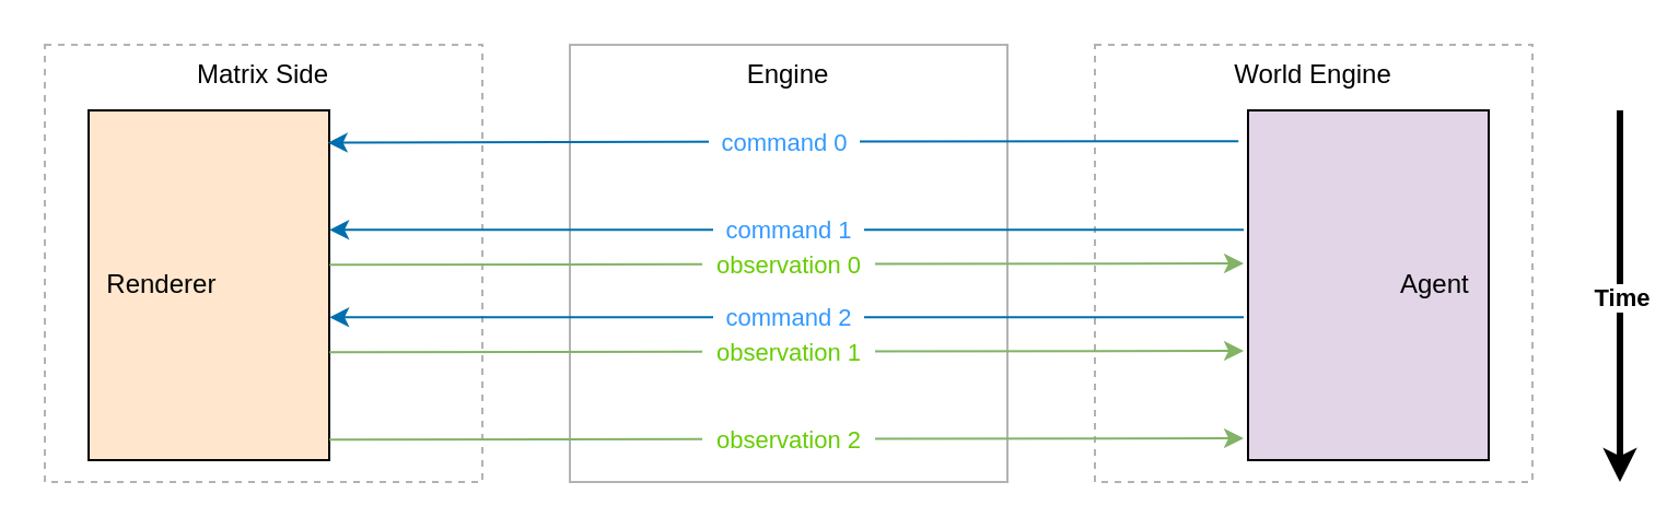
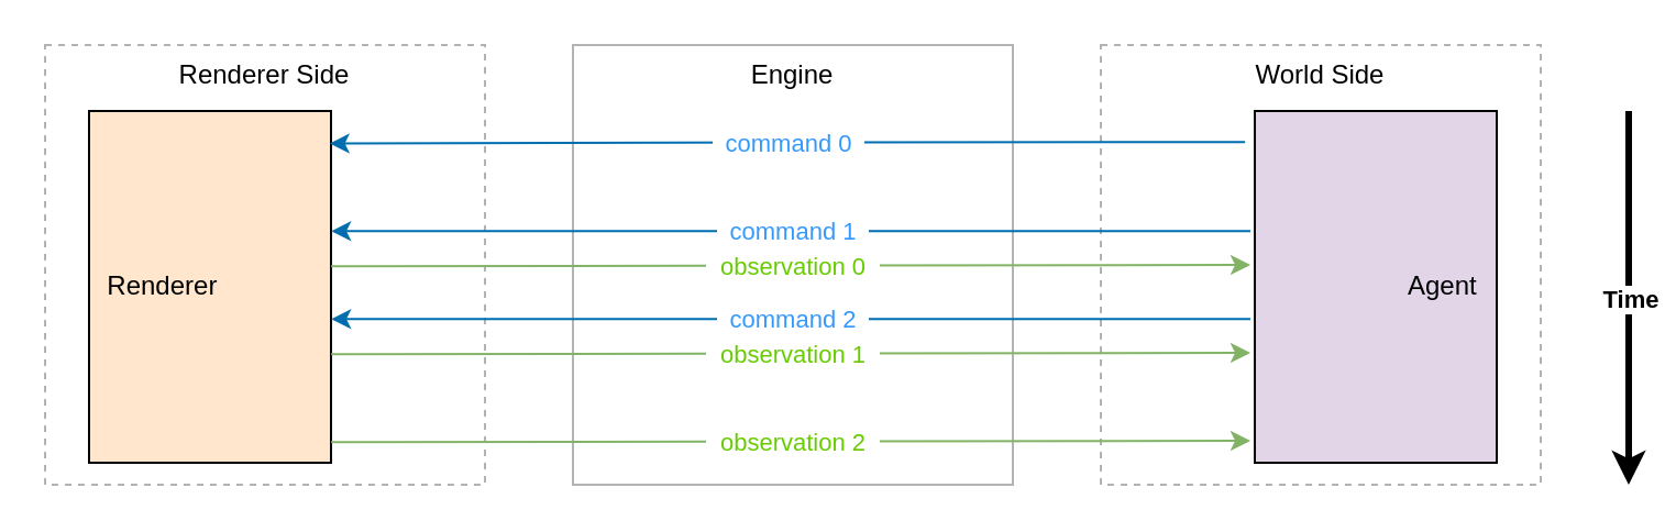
  <mxCell id="0" />
  <mxCell id="1" parent="0" />
- <mxCell id="2" value="Matrix Side" style="rounded=0;whiteSpace=wrap;html=1;fillColor=none;verticalAlign=top;fontColor=#000000;strokeColor=#B3B3B3;dashed=1;" vertex="1" parent="1"><mxGeometry x="20" y="20" width="200" height="200" as="geometry" /></mxCell>
+ <mxCell id="2" value="Renderer Side" style="rounded=0;whiteSpace=wrap;html=1;fillColor=none;verticalAlign=top;fontColor=#000000;strokeColor=#B3B3B3;dashed=1;" vertex="1" parent="1"><mxGeometry x="20" y="20" width="200" height="200" as="geometry" /></mxCell>
  <mxCell id="3" value="&amp;nbsp; Renderer" style="rounded=0;whiteSpace=wrap;html=1;verticalAlign=middle;align=left;fillColor=#ffe6cc;" vertex="1" parent="1"><mxGeometry x="40" y="50" width="110" height="160" as="geometry" /></mxCell>
- <mxCell id="4" value="World Engine" style="rounded=0;whiteSpace=wrap;html=1;fillColor=none;verticalAlign=top;fontColor=#000000;strokeColor=#B3B3B3;dashed=1;" vertex="1" parent="1"><mxGeometry x="500" y="20" width="200" height="200" as="geometry" /></mxCell>
+ <mxCell id="4" value="World Side" style="rounded=0;whiteSpace=wrap;html=1;fillColor=none;verticalAlign=top;fontColor=#000000;strokeColor=#B3B3B3;dashed=1;" vertex="1" parent="1"><mxGeometry x="500" y="20" width="200" height="200" as="geometry" /></mxCell>
  <mxCell id="5" value="Agent&amp;nbsp;&amp;nbsp;" style="rounded=0;whiteSpace=wrap;html=1;fontColor=#000000;strokeColor=#000000;align=right;verticalAlign=middle;fillColor=#e1d5e7;" vertex="1" parent="1"><mxGeometry x="570" y="50" width="110" height="160" as="geometry" /></mxCell>
  <mxCell id="6" value="Engine" style="rounded=0;whiteSpace=wrap;html=1;fillColor=none;verticalAlign=top;fontColor=#000000;strokeColor=#B3B3B3;dashed=0;" vertex="1" parent="1"><mxGeometry x="260" y="20" width="200" height="200" as="geometry" /></mxCell>
  <mxCell id="7" value="" style="endArrow=classic;html=1;rounded=0;edgeStyle=orthogonalEdgeStyle;exitX=-0.04;exitY=0.151;exitDx=0;exitDy=0;exitPerimeter=0;entryX=0.994;entryY=0.155;entryDx=0;entryDy=0;entryPerimeter=0;fillColor=#1ba1e2;strokeColor=#006EAF;fontColor=#3399FF;" edge="1" parent="1"><mxGeometry relative="1" as="geometry"><mxPoint x="565.6" y="64.16" as="sourcePoint" /><mxPoint x="149.34" y="64.8" as="targetPoint" /><Array as="points"><mxPoint x="357" y="64" /><mxPoint x="149" y="65" /></Array></mxGeometry></mxCell>
  <mxCell id="8" value="&amp;nbsp; command 0&amp;nbsp;&amp;nbsp;" style="edgeLabel;resizable=0;html=1;align=center;verticalAlign=middle;spacingLeft=0;spacing=2;fontColor=#3399FF;" connectable="0" vertex="1" parent="7"><mxGeometry relative="1" as="geometry" /></mxCell>
  <mxCell id="9" value="" style="endArrow=classic;html=1;rounded=0;edgeStyle=orthogonalEdgeStyle;exitX=-0.04;exitY=0.151;exitDx=0;exitDy=0;exitPerimeter=0;entryX=0.994;entryY=0.155;entryDx=0;entryDy=0;entryPerimeter=0;fillColor=#1ba1e2;strokeColor=#006EAF;fontColor=#3399FF;" edge="1" parent="1"><mxGeometry relative="1" as="geometry"><mxPoint x="568.01" y="104" as="sourcePoint" /><mxPoint x="150.05" y="104.64" as="targetPoint" /><Array as="points"><mxPoint x="150.41" y="103.67" /></Array></mxGeometry></mxCell>
  <mxCell id="10" value="&amp;nbsp; command 1&amp;nbsp;&amp;nbsp;" style="edgeLabel;resizable=0;html=1;align=center;verticalAlign=middle;spacingLeft=0;spacing=2;fontColor=#3399FF;" connectable="0" vertex="1" parent="9"><mxGeometry relative="1" as="geometry" /></mxCell>
  <mxCell id="11" value="" style="endArrow=classic;html=1;rounded=0;edgeStyle=orthogonalEdgeStyle;exitX=-0.04;exitY=0.151;exitDx=0;exitDy=0;exitPerimeter=0;entryX=0.994;entryY=0.155;entryDx=0;entryDy=0;entryPerimeter=0;fillColor=#1ba1e2;strokeColor=#006EAF;fontColor=#3399FF;" edge="1" parent="1"><mxGeometry relative="1" as="geometry"><mxPoint x="568.01" y="144" as="sourcePoint" /><mxPoint x="150.05" y="144.64" as="targetPoint" /><Array as="points"><mxPoint x="150.41" y="143.67" /></Array></mxGeometry></mxCell>
  <mxCell id="12" value="&amp;nbsp; command 2&amp;nbsp;&amp;nbsp;" style="edgeLabel;resizable=0;html=1;align=center;verticalAlign=middle;spacingLeft=0;spacing=2;fontColor=#3399FF;" connectable="0" vertex="1" parent="11"><mxGeometry relative="1" as="geometry" /></mxCell>
  <mxCell id="13" value="" style="endArrow=classic;html=1;rounded=0;edgeStyle=orthogonalEdgeStyle;exitX=-0.04;exitY=0.151;exitDx=0;exitDy=0;exitPerimeter=0;entryX=0.994;entryY=0.155;entryDx=0;entryDy=0;entryPerimeter=0;fillColor=#d5e8d4;strokeColor=#82b366;gradientColor=#97d077;" edge="1" parent="1"><mxGeometry relative="1" as="geometry"><mxPoint x="150.05" y="120.64" as="sourcePoint" /><mxPoint x="568.01" y="120" as="targetPoint" /><Array as="points"><mxPoint x="150.41" y="119.67" /></Array></mxGeometry></mxCell>
  <mxCell id="14" value="&amp;nbsp; observation 0&amp;nbsp;&amp;nbsp;" style="edgeLabel;resizable=0;html=1;align=center;verticalAlign=middle;spacingLeft=0;spacing=2;fontColor=#66CC00;" connectable="0" vertex="1" parent="13"><mxGeometry relative="1" as="geometry" /></mxCell>
  <mxCell id="15" value="" style="endArrow=classic;html=1;rounded=0;edgeStyle=orthogonalEdgeStyle;exitX=-0.04;exitY=0.151;exitDx=0;exitDy=0;exitPerimeter=0;entryX=0.994;entryY=0.155;entryDx=0;entryDy=0;entryPerimeter=0;fillColor=#d5e8d4;strokeColor=#82b366;gradientColor=#97d077;" edge="1" parent="1"><mxGeometry relative="1" as="geometry"><mxPoint x="150.05" y="160.64" as="sourcePoint" /><mxPoint x="568.01" y="160" as="targetPoint" /><Array as="points"><mxPoint x="150.41" y="159.67" /></Array></mxGeometry></mxCell>
  <mxCell id="16" value="&amp;nbsp; observation 1&amp;nbsp;&amp;nbsp;" style="edgeLabel;resizable=0;html=1;align=center;verticalAlign=middle;spacingLeft=0;spacing=2;fontColor=#66CC00;" connectable="0" vertex="1" parent="15"><mxGeometry relative="1" as="geometry" /></mxCell>
  <mxCell id="17" value="" style="endArrow=classic;html=1;rounded=0;edgeStyle=orthogonalEdgeStyle;exitX=-0.04;exitY=0.151;exitDx=0;exitDy=0;exitPerimeter=0;entryX=0.994;entryY=0.155;entryDx=0;entryDy=0;entryPerimeter=0;fillColor=#d5e8d4;strokeColor=#82b366;gradientColor=#97d077;" edge="1" parent="1"><mxGeometry relative="1" as="geometry"><mxPoint x="150.05" y="200.64" as="sourcePoint" /><mxPoint x="568.01" y="200" as="targetPoint" /><Array as="points"><mxPoint x="150.41" y="199.67" /></Array></mxGeometry></mxCell>
  <mxCell id="18" value="&amp;nbsp; observation 2&amp;nbsp;&amp;nbsp;" style="edgeLabel;resizable=0;html=1;align=center;verticalAlign=middle;spacingLeft=0;spacing=2;fontColor=#66CC00;" connectable="0" vertex="1" parent="17"><mxGeometry relative="1" as="geometry" /></mxCell>
  <mxCell id="19" value="" style="endArrow=classic;html=1;rounded=0;fontColor=#000000;edgeStyle=orthogonalEdgeStyle;curved=1;fontSize=12;strokeWidth=3;" edge="1" parent="1"><mxGeometry relative="1" as="geometry"><mxPoint x="740" y="50" as="sourcePoint" /><mxPoint x="740" y="220" as="targetPoint" /></mxGeometry></mxCell>
  <mxCell id="20" value="Time" style="edgeLabel;resizable=0;html=1;align=center;verticalAlign=middle;fontColor=#000000;fontStyle=1" connectable="0" vertex="1" parent="19"><mxGeometry relative="1" as="geometry" /></mxCell>
